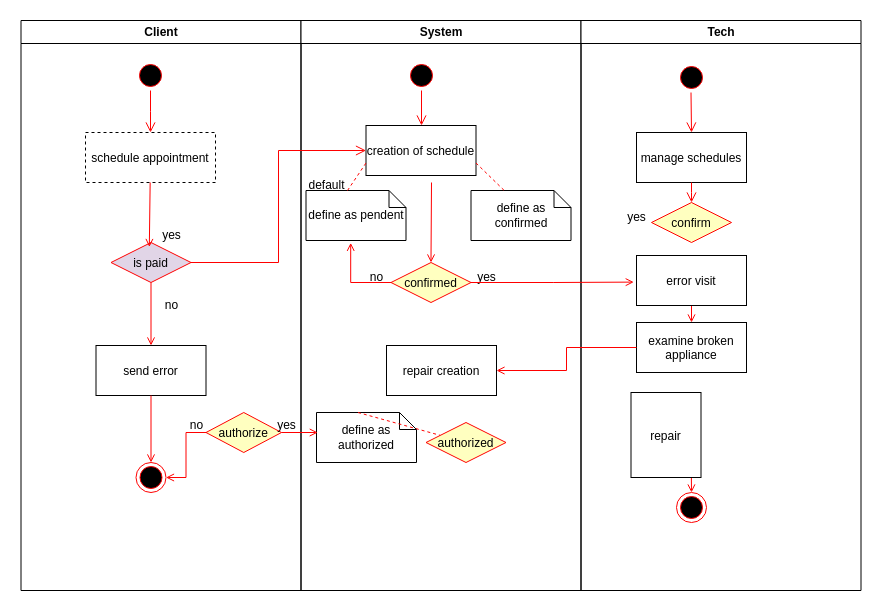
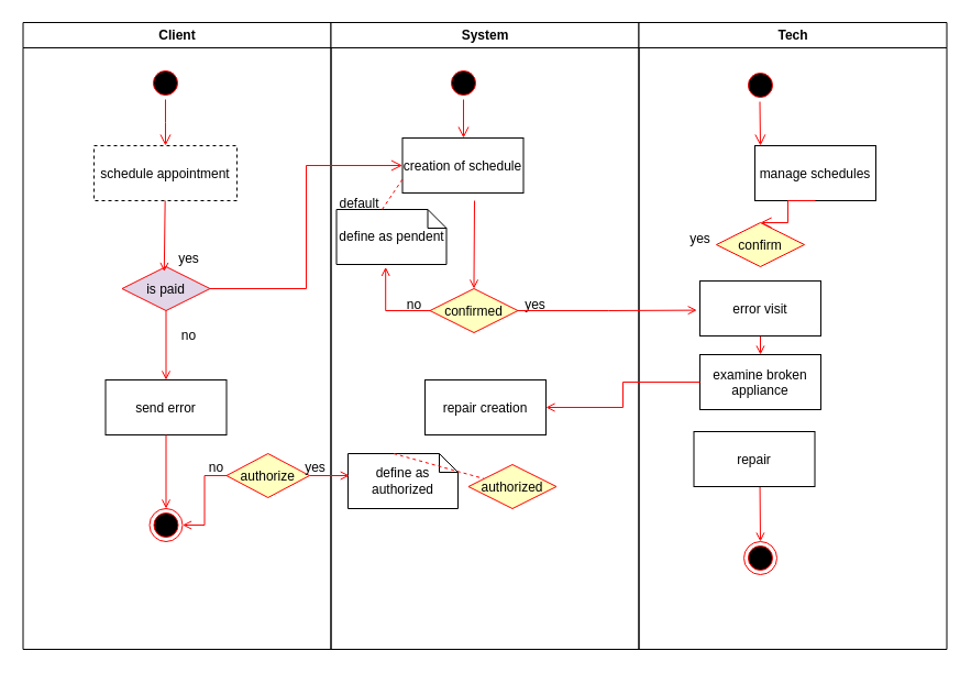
  <mxCell id="0" />
  <mxCell id="1" parent="0" />
  <mxCell id="2" value="Client" style="swimlane;whiteSpace=wrap;startSize=23;" parent="1" vertex="1"><mxGeometry x="20.5" y="20" width="280" height="570" as="geometry" /></mxCell>
  <mxCell id="3" value="" style="ellipse;shape=startState;fillColor=#000000;strokeColor=#ff0000;" parent="2" vertex="1"><mxGeometry x="114.5" y="40" width="30" height="30" as="geometry" /></mxCell>
  <mxCell id="4" value="" style="edgeStyle=elbowEdgeStyle;elbow=horizontal;verticalAlign=bottom;endArrow=open;endSize=8;strokeColor=#FF0000;endFill=1;rounded=0" parent="2" source="3" target="5" edge="1"><mxGeometry x="100" y="40" as="geometry"><mxPoint x="115" y="110" as="targetPoint" /></mxGeometry></mxCell>
  <mxCell id="5" value="schedule appointment" style="dashed=1;" parent="2" vertex="1"><mxGeometry x="64.5" y="112" width="130" height="50" as="geometry" /></mxCell>
  <mxCell id="6" value="send error" style="" parent="2" vertex="1"><mxGeometry x="75" y="325" width="110" height="50" as="geometry" /></mxCell>
  <mxCell id="7" value="" style="endArrow=open;strokeColor=#FF0000;endFill=1;rounded=0;exitX=0.5;exitY=1;exitDx=0;exitDy=0;" parent="2" source="8" target="6" edge="1"><mxGeometry relative="1" as="geometry"><mxPoint x="115" y="262" as="sourcePoint" /></mxGeometry></mxCell>
  <mxCell id="8" value="is paid" style="rhombus;fillColor=#e1d5e7;strokeColor=#ff0000;" vertex="1" parent="2"><mxGeometry x="90" y="222" width="80" height="40" as="geometry" /></mxCell>
  <mxCell id="9" value="no" style="text;html=1;align=center;verticalAlign=middle;resizable=0;points=[];autosize=1;strokeColor=none;fillColor=none;" vertex="1" parent="2"><mxGeometry x="130" y="270" width="40" height="30" as="geometry" /></mxCell>
  <mxCell id="10" value="" style="ellipse;shape=endState;fillColor=#000000;strokeColor=#ff0000" vertex="1" parent="2"><mxGeometry x="115" y="442" width="30" height="30" as="geometry" /></mxCell>
  <mxCell id="11" value="" style="endArrow=open;strokeColor=#FF0000;endFill=1;rounded=0;exitX=0.5;exitY=1;exitDx=0;exitDy=0;entryX=0.5;entryY=0;entryDx=0;entryDy=0;" edge="1" parent="2" source="6" target="10"><mxGeometry relative="1" as="geometry"><mxPoint x="114.83" y="382" as="sourcePoint" /><mxPoint x="114.83" y="432" as="targetPoint" /></mxGeometry></mxCell>
  <mxCell id="12" value="yes" style="text;html=1;align=center;verticalAlign=middle;resizable=0;points=[];autosize=1;strokeColor=none;fillColor=none;" vertex="1" parent="2"><mxGeometry x="130" y="200" width="40" height="30" as="geometry" /></mxCell>
  <mxCell id="13" value="" style="endArrow=open;strokeColor=#FF0000;endFill=1;rounded=0;entryX=-0.042;entryY=0.883;entryDx=0;entryDy=0;entryPerimeter=0;" parent="2" source="5" target="12" edge="1"><mxGeometry relative="1" as="geometry"><mxPoint x="115.5" y="222" as="targetPoint" /></mxGeometry></mxCell>
  <mxCell id="14" style="edgeStyle=orthogonalEdgeStyle;rounded=0;orthogonalLoop=1;jettySize=auto;html=1;exitX=0;exitY=0.5;exitDx=0;exitDy=0;entryX=1;entryY=0.5;entryDx=0;entryDy=0;endArrow=open;endFill=0;strokeColor=#FF0000;" edge="1" parent="2" source="15" target="10"><mxGeometry relative="1" as="geometry" /></mxCell>
  <mxCell id="15" value="authorize" style="rhombus;fillColor=#ffffc0;strokeColor=#ff0000;" vertex="1" parent="2"><mxGeometry x="185" y="392" width="75.5" height="40" as="geometry" /></mxCell>
  <mxCell id="16" value="System" style="swimlane;whiteSpace=wrap" parent="1" vertex="1"><mxGeometry x="300.5" y="20" width="280" height="570" as="geometry" /></mxCell>
  <mxCell id="17" value="" style="ellipse;shape=startState;fillColor=#000000;strokeColor=#ff0000;" parent="16" vertex="1"><mxGeometry x="105.5" y="40" width="30" height="30" as="geometry" /></mxCell>
  <mxCell id="18" value="" style="edgeStyle=elbowEdgeStyle;elbow=horizontal;verticalAlign=bottom;endArrow=open;endSize=8;strokeColor=#FF0000;endFill=1;rounded=0" parent="16" source="17" target="19" edge="1"><mxGeometry x="40" y="20" as="geometry"><mxPoint x="55" y="90" as="targetPoint" /></mxGeometry></mxCell>
  <mxCell id="19" value="creation of schedule" style="" parent="16" vertex="1"><mxGeometry x="65" y="105" width="110" height="50" as="geometry" /></mxCell>
  <mxCell id="20" value="" style="endArrow=open;strokeColor=#FF0000;endFill=1;rounded=0;entryX=0.5;entryY=0;entryDx=0;entryDy=0;" parent="16" target="21" edge="1"><mxGeometry relative="1" as="geometry"><mxPoint x="130.5" y="162" as="sourcePoint" /><mxPoint x="75" y="220" as="targetPoint" /></mxGeometry></mxCell>
  <mxCell id="21" value="confirmed" style="rhombus;fillColor=#ffffc0;strokeColor=#ff0000;" parent="16" vertex="1"><mxGeometry x="90" y="242" width="80" height="40" as="geometry" /></mxCell>
  <mxCell id="22" value="repair creation" style="" parent="16" vertex="1"><mxGeometry x="85.5" y="325" width="110" height="50" as="geometry" /></mxCell>
- <mxCell id="23" value="define as confirmed" style="shape=note;whiteSpace=wrap;size=17" vertex="1" parent="16"><mxGeometry x="170" y="170" width="100" height="50" as="geometry" /></mxCell>
- <mxCell id="24" value="" style="endArrow=none;strokeColor=#FF0000;endFill=0;rounded=0;dashed=1;entryX=0.341;entryY=0.017;entryDx=0;entryDy=0;entryPerimeter=0;exitX=1;exitY=0.75;exitDx=0;exitDy=0;" edge="1" parent="16" source="19" target="23"><mxGeometry relative="1" as="geometry"><mxPoint x="150" y="45" as="sourcePoint" /><mxPoint x="206" y="160" as="targetPoint" /></mxGeometry></mxCell>
  <mxCell id="25" value="define as pendent" style="shape=note;whiteSpace=wrap;size=17" vertex="1" parent="16"><mxGeometry x="5" y="170" width="100" height="50" as="geometry" /></mxCell>
  <mxCell id="26" value="" style="endArrow=none;strokeColor=#FF0000;endFill=0;rounded=0;dashed=1;entryX=0;entryY=0.75;entryDx=0;entryDy=0;exitX=0;exitY=0;exitDx=41.5;exitDy=0;exitPerimeter=0;" edge="1" parent="16" source="25" target="19"><mxGeometry relative="1" as="geometry"><mxPoint x="185" y="158" as="sourcePoint" /><mxPoint x="210" y="181" as="targetPoint" /></mxGeometry></mxCell>
  <mxCell id="27" style="edgeStyle=orthogonalEdgeStyle;rounded=0;orthogonalLoop=1;jettySize=auto;html=1;exitX=0;exitY=0.5;exitDx=0;exitDy=0;entryX=0.447;entryY=1.047;entryDx=0;entryDy=0;entryPerimeter=0;strokeColor=#FF0000;endArrow=open;endFill=0;" edge="1" parent="16" source="21" target="25"><mxGeometry relative="1" as="geometry" /></mxCell>
  <mxCell id="28" value="yes" style="text;html=1;align=center;verticalAlign=middle;resizable=0;points=[];autosize=1;strokeColor=none;fillColor=none;" vertex="1" parent="16"><mxGeometry x="165" y="242" width="40" height="30" as="geometry" /></mxCell>
  <mxCell id="29" value="no" style="text;html=1;align=center;verticalAlign=middle;resizable=0;points=[];autosize=1;strokeColor=none;fillColor=none;" vertex="1" parent="16"><mxGeometry x="55" y="242" width="40" height="30" as="geometry" /></mxCell>
  <mxCell id="30" value="define as authorized" style="shape=note;whiteSpace=wrap;size=17" vertex="1" parent="16"><mxGeometry x="15.5" y="392" width="100" height="50" as="geometry" /></mxCell>
  <mxCell id="31" value="" style="endArrow=none;strokeColor=#FF0000;endFill=0;rounded=0;dashed=1;exitX=0;exitY=0;exitDx=41.5;exitDy=0;exitPerimeter=0;" edge="1" parent="16" source="30" target="32"><mxGeometry relative="1" as="geometry"><mxPoint x="101" y="325" as="sourcePoint" /><mxPoint x="129" y="303" as="targetPoint" /></mxGeometry></mxCell>
  <mxCell id="32" value="authorized" style="rhombus;fillColor=#ffffc0;strokeColor=#ff0000;" vertex="1" parent="16"><mxGeometry x="125" y="402" width="80" height="40" as="geometry" /></mxCell>
  <mxCell id="33" value="Tech" style="swimlane;whiteSpace=wrap" parent="1" vertex="1"><mxGeometry x="580.5" y="20" width="280" height="570" as="geometry" /></mxCell>
  <mxCell id="34" value="" style="ellipse;shape=endState;fillColor=#000000;strokeColor=#ff0000" parent="33" vertex="1"><mxGeometry x="95.5" y="472" width="30" height="30" as="geometry" /></mxCell>
  <mxCell id="35" value="" style="endArrow=open;strokeColor=#FF0000;endFill=1;rounded=0;entryX=0.5;entryY=0;entryDx=0;entryDy=0;" parent="33" target="34" edge="1"><mxGeometry relative="1" as="geometry"><mxPoint x="110.08" y="422" as="sourcePoint" /><mxPoint x="110.08" y="467" as="targetPoint" /></mxGeometry></mxCell>
  <mxCell id="36" value="" style="ellipse;shape=startState;fillColor=#000000;strokeColor=#ff0000;" vertex="1" parent="33"><mxGeometry x="95.5" y="42" width="30" height="30" as="geometry" /></mxCell>
  <mxCell id="37" value="" style="edgeStyle=elbowEdgeStyle;elbow=horizontal;verticalAlign=bottom;endArrow=open;endSize=8;strokeColor=#FF0000;endFill=1;rounded=0" edge="1" parent="33"><mxGeometry x="-684.5" y="-108" as="geometry"><mxPoint x="110.33" y="112" as="targetPoint" /><mxPoint x="110" y="72" as="sourcePoint" /></mxGeometry></mxCell>
- <mxCell id="38" value="manage schedules" style="" vertex="1" parent="33"><mxGeometry x="55.5" y="112" width="110" height="50" as="geometry" /></mxCell>
+ <mxCell id="38" value="manage schedules" style="" vertex="1" parent="33"><mxGeometry x="105.5" y="112" width="110" height="50" as="geometry" /></mxCell>
  <mxCell id="39" value="confirm" style="rhombus;fillColor=#ffffc0;strokeColor=#ff0000;" vertex="1" parent="33"><mxGeometry x="70.5" y="182" width="80" height="40" as="geometry" /></mxCell>
  <mxCell id="40" value="" style="edgeStyle=elbowEdgeStyle;elbow=horizontal;verticalAlign=bottom;endArrow=open;endSize=8;strokeColor=#FF0000;endFill=1;rounded=0;exitX=0.5;exitY=1;exitDx=0;exitDy=0;entryX=0.5;entryY=0;entryDx=0;entryDy=0;" edge="1" parent="33" source="38" target="39"><mxGeometry x="-1409" y="-236" as="geometry"><mxPoint x="181.33" y="232" as="targetPoint" /><mxPoint x="181" y="192" as="sourcePoint" /></mxGeometry></mxCell>
  <mxCell id="41" value="yes" style="text;html=1;align=center;verticalAlign=middle;resizable=0;points=[];autosize=1;strokeColor=none;fillColor=none;" vertex="1" parent="33"><mxGeometry x="35.5" y="182" width="40" height="30" as="geometry" /></mxCell>
  <mxCell id="42" style="edgeStyle=orthogonalEdgeStyle;rounded=0;orthogonalLoop=1;jettySize=auto;html=1;exitX=0.5;exitY=1;exitDx=0;exitDy=0;entryX=0.5;entryY=0;entryDx=0;entryDy=0;strokeColor=#FF0000;endArrow=open;endFill=0;" edge="1" parent="33" source="43" target="44"><mxGeometry relative="1" as="geometry" /></mxCell>
  <mxCell id="43" value="error visit" style="" vertex="1" parent="33"><mxGeometry x="55.5" y="235" width="110" height="50" as="geometry" /></mxCell>
  <mxCell id="44" value="examine broken&#10;appliance" style="" vertex="1" parent="33"><mxGeometry x="55.5" y="302" width="110" height="50" as="geometry" /></mxCell>
- <mxCell id="45" value="repair" style="" vertex="1" parent="33"><mxGeometry x="50" y="372" width="70" height="85" as="geometry" /></mxCell>
+ <mxCell id="45" value="repair" style="" vertex="1" parent="33"><mxGeometry x="50" y="372" width="110" height="50" as="geometry" /></mxCell>
  <mxCell id="46" value="" style="edgeStyle=elbowEdgeStyle;elbow=horizontal;verticalAlign=bottom;endArrow=open;endSize=8;strokeColor=#FF0000;endFill=1;rounded=0;exitX=1;exitY=0.5;exitDx=0;exitDy=0;entryX=0;entryY=0.5;entryDx=0;entryDy=0;" edge="1" parent="1" source="8" target="19"><mxGeometry x="100" y="40" as="geometry"><mxPoint x="146.5" y="142" as="targetPoint" /><mxPoint x="145.5" y="100" as="sourcePoint" /></mxGeometry></mxCell>
  <mxCell id="47" style="edgeStyle=orthogonalEdgeStyle;rounded=0;orthogonalLoop=1;jettySize=auto;html=1;exitX=1;exitY=0.5;exitDx=0;exitDy=0;strokeColor=#FF0000;endArrow=open;endFill=0;entryX=-0.025;entryY=0.532;entryDx=0;entryDy=0;entryPerimeter=0;" edge="1" parent="1" source="21" target="43"><mxGeometry relative="1" as="geometry"><mxPoint x="626" y="282" as="targetPoint" /></mxGeometry></mxCell>
  <mxCell id="48" style="edgeStyle=orthogonalEdgeStyle;rounded=0;orthogonalLoop=1;jettySize=auto;html=1;exitX=0;exitY=0.5;exitDx=0;exitDy=0;strokeColor=#FF0000;endArrow=open;endFill=0;" edge="1" parent="1" source="44" target="22"><mxGeometry relative="1" as="geometry" /></mxCell>
  <mxCell id="49" style="edgeStyle=orthogonalEdgeStyle;rounded=0;orthogonalLoop=1;jettySize=auto;html=1;exitX=1;exitY=0.5;exitDx=0;exitDy=0;strokeColor=#FF0000;entryX=0.013;entryY=0.415;entryDx=0;entryDy=0;entryPerimeter=0;endArrow=open;endFill=0;" edge="1" parent="1" source="15" target="30"><mxGeometry relative="1" as="geometry"><mxPoint x="346" y="432.143" as="targetPoint" /></mxGeometry></mxCell>
  <mxCell id="50" value="yes" style="text;html=1;align=center;verticalAlign=middle;resizable=0;points=[];autosize=1;strokeColor=none;fillColor=none;" vertex="1" parent="1"><mxGeometry x="266" y="410" width="40" height="30" as="geometry" /></mxCell>
  <mxCell id="51" value="no" style="text;html=1;align=center;verticalAlign=middle;resizable=0;points=[];autosize=1;strokeColor=none;fillColor=none;" vertex="1" parent="1"><mxGeometry x="176" y="410" width="40" height="30" as="geometry" /></mxCell>
  <mxCell id="52" value="default" style="text;html=1;align=center;verticalAlign=middle;resizable=0;points=[];autosize=1;strokeColor=none;fillColor=none;" vertex="1" parent="1"><mxGeometry x="296" y="170" width="60" height="30" as="geometry" /></mxCell>
